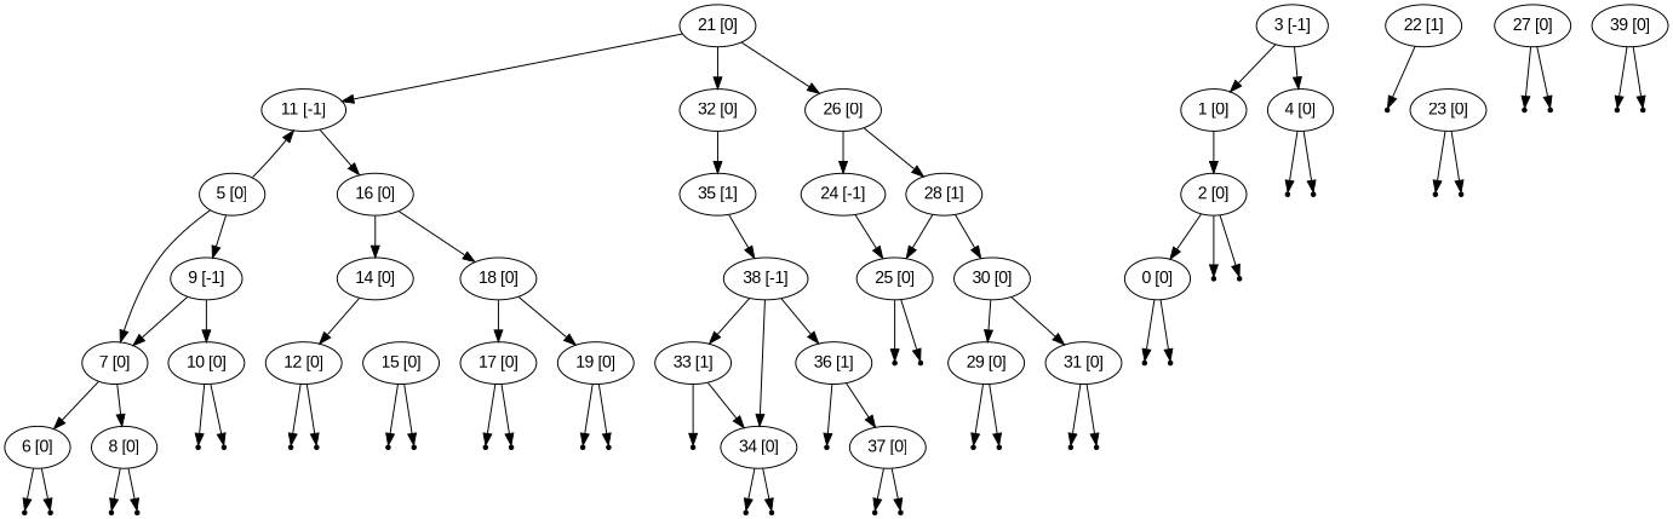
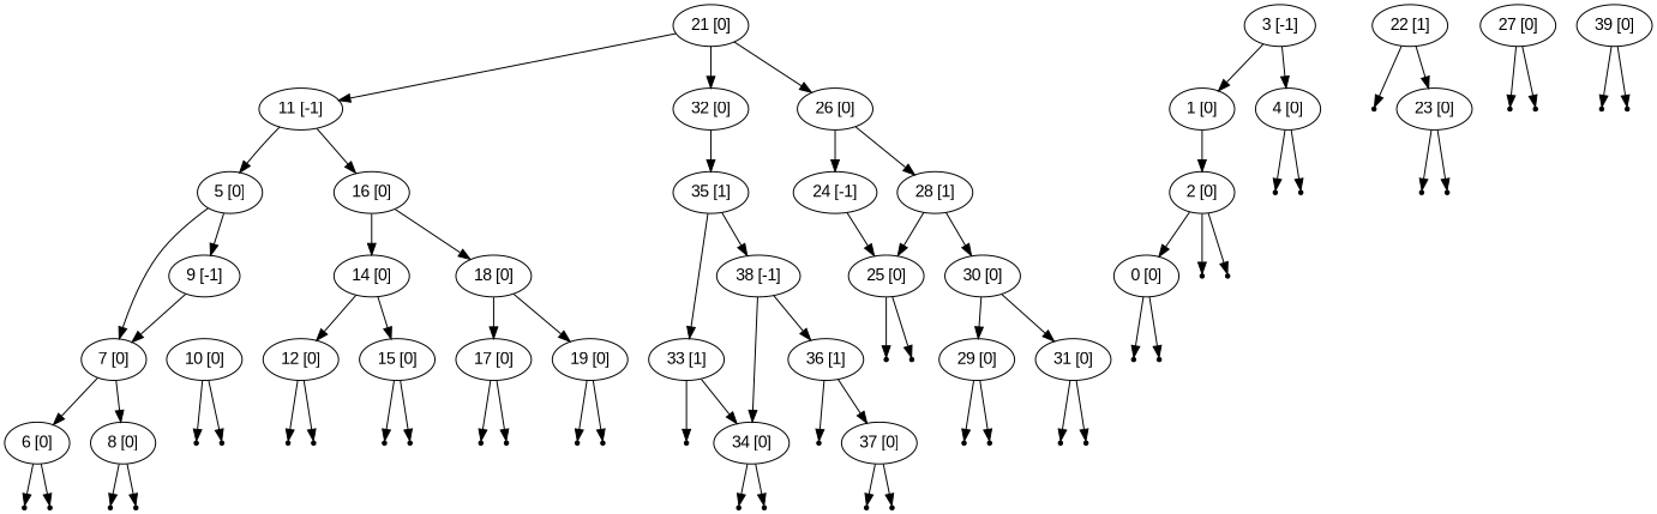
  digraph {
    node [fontname=Arial shape=point]
    "21 [0]" [shape=""]
    "11 [-1]" [shape=""]
    "32 [0]" [shape=""]
    "26 [0]" [shape=""]
    "5 [0]" [shape=""]
    "16 [0]" [shape=""]
    "35 [1]" [shape=""]
    "9 [-1]" [shape=""]
    "7 [0]" [shape=""]
    "14 [0]" [shape=""]
    "18 [0]" [shape=""]
    "24 [-1]" [shape=""]
    "28 [1]" [shape=""]
    "33 [1]" [shape=""]
    "38 [-1]" [shape=""]
    "3 [-1]" [shape=""]
    "1 [0]" [shape=""]
    "4 [0]" [shape=""]
    "10 [0]" [shape=""]
    "12 [0]" [shape=""]
    "15 [0]" [shape=""]
    "17 [0]" [shape=""]
    "19 [0]" [shape=""]
    "2 [0]" [shape=""]
    null86
    null87
    "6 [0]" [shape=""]
    "8 [0]" [shape=""]
    null92
    null93
    "0 [0]" [shape=""]
    null82
    null83
    null84
    null85
    null88
    null89
    null90
    null91
    null94
    null95
    null96
    null97
    null98
    null99
    null100
    null101
    "25 [0]" [shape=""]
    "30 [0]" [shape=""]
    null113
    "34 [0]" [shape=""]
    "36 [1]" [shape=""]
    "22 [1]" [shape=""]
    null102
    "23 [0]" [shape=""]
    null105
    null106
    "27 [0]" [shape=""]
    null107
    null108
    "29 [0]" [shape=""]
    "31 [0]" [shape=""]
    null103
    null104
    null109
    null110
    null111
    null112
    null114
    null115
    null116
    "37 [0]" [shape=""]
    "39 [0]" [shape=""]
    null119
    null120
    null117
    null118
    "21 [0]" -> "11 [-1]"
    "21 [0]" -> "32 [0]"
    "21 [0]" -> "26 [0]"
-   "5 [0]" -> "11 [-1]"
+   "11 [-1]" -> "5 [0]"
    "11 [-1]" -> "16 [0]"
    "32 [0]" -> "35 [1]"
    "26 [0]" -> "24 [-1]"
    "26 [0]" -> "28 [1]"
    "5 [0]" -> "9 [-1]"
    "5 [0]" -> "7 [0]"
    "16 [0]" -> "14 [0]"
    "16 [0]" -> "18 [0]"
-   "38 [-1]" -> "33 [1]"
+   "35 [1]" -> "33 [1]"
    "35 [1]" -> "38 [-1]"
    "9 [-1]" -> "7 [0]"
-   "9 [-1]" -> "10 [0]"
    "7 [0]" -> "6 [0]"
    "7 [0]" -> "8 [0]"
    "14 [0]" -> "12 [0]"
+   "14 [0]" -> "15 [0]"
    "18 [0]" -> "17 [0]"
    "18 [0]" -> "19 [0]"
    "24 [-1]" -> "25 [0]"
    "28 [1]" -> "25 [0]"
    "28 [1]" -> "30 [0]"
    "33 [1]" -> null113
    "33 [1]" -> "34 [0]"
    "38 [-1]" -> "34 [0]"
    "38 [-1]" -> "36 [1]"
    "3 [-1]" -> "1 [0]"
    "3 [-1]" -> "4 [0]"
    "1 [0]" -> "2 [0]"
    "4 [0]" -> null86
    "4 [0]" -> null87
    "10 [0]" -> null92
    "10 [0]" -> null93
    "12 [0]" -> null94
    "12 [0]" -> null95
    "15 [0]" -> null96
    "15 [0]" -> null97
    "17 [0]" -> null98
    "17 [0]" -> null99
    "19 [0]" -> null100
    "19 [0]" -> null101
    "2 [0]" -> "0 [0]"
    "2 [0]" -> null84
    "2 [0]" -> null85
    "6 [0]" -> null88
    "6 [0]" -> null89
    "8 [0]" -> null90
    "8 [0]" -> null91
    "0 [0]" -> null82
    "0 [0]" -> null83
    "25 [0]" -> null105
    "25 [0]" -> null106
    "30 [0]" -> "29 [0]"
    "30 [0]" -> "31 [0]"
    "34 [0]" -> null114
    "34 [0]" -> null115
    "36 [1]" -> null116
    "36 [1]" -> "37 [0]"
    "22 [1]" -> null102
+   "22 [1]" -> "23 [0]"
    "23 [0]" -> null103
    "23 [0]" -> null104
    "27 [0]" -> null107
    "27 [0]" -> null108
    "29 [0]" -> null109
    "29 [0]" -> null110
    "31 [0]" -> null111
    "31 [0]" -> null112
    "37 [0]" -> null117
    "37 [0]" -> null118
    "39 [0]" -> null119
    "39 [0]" -> null120
  }
